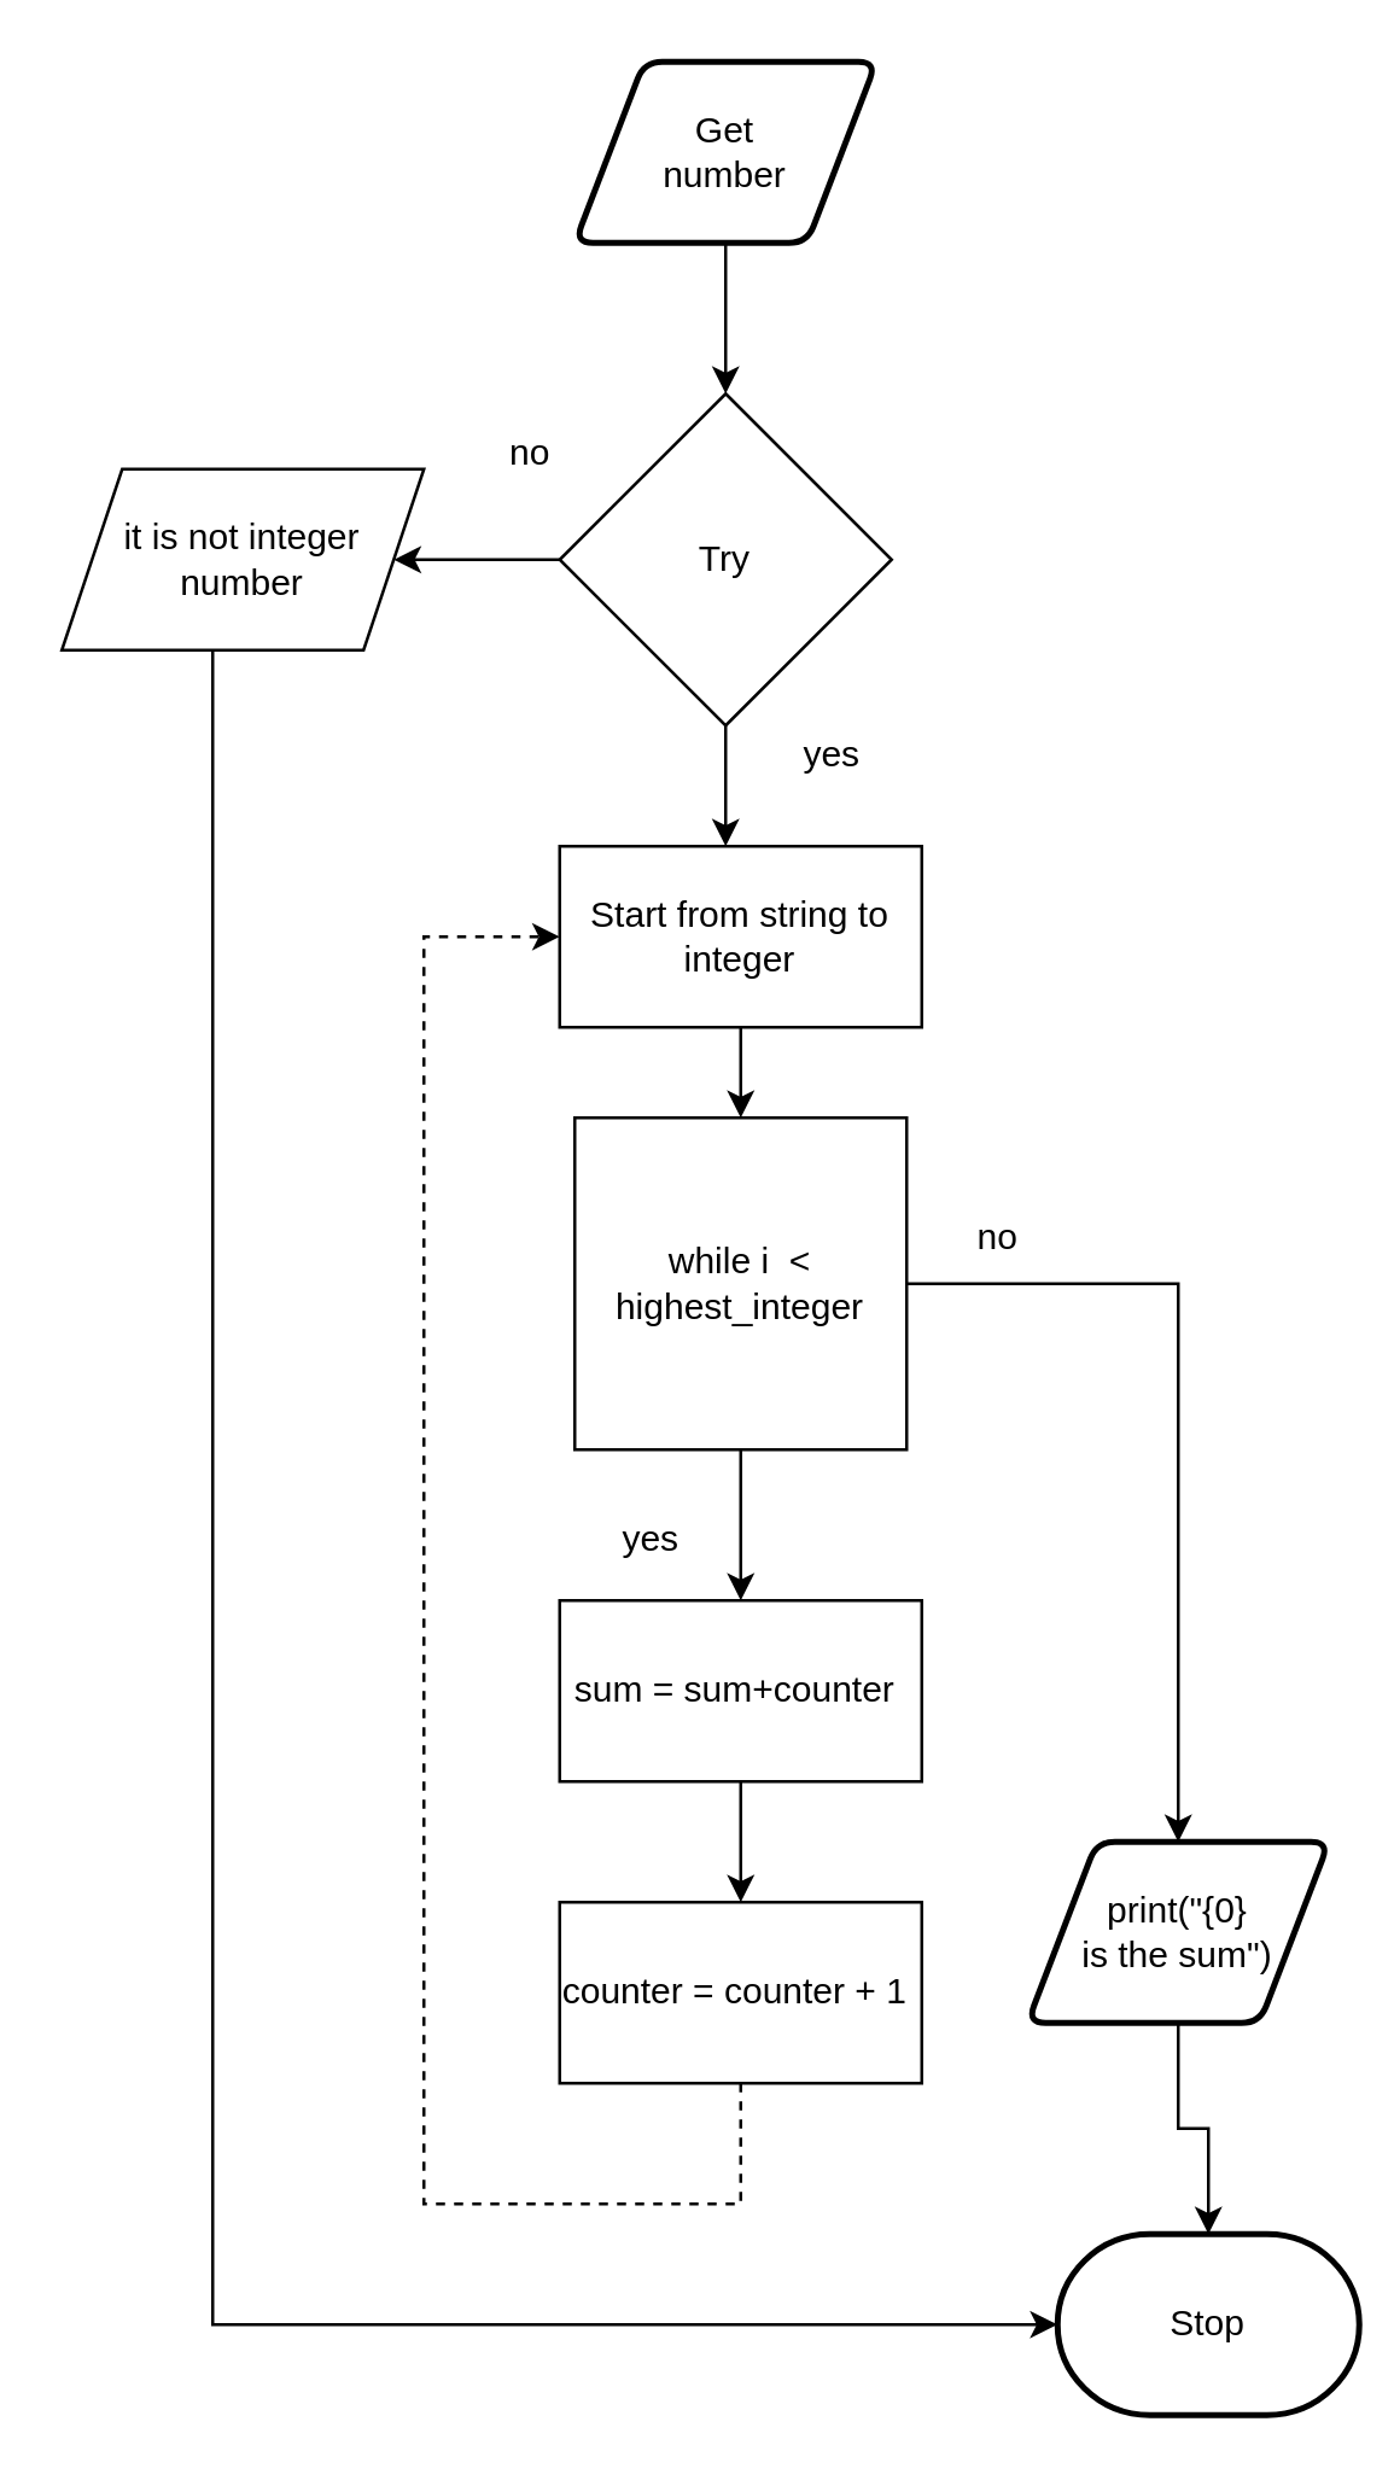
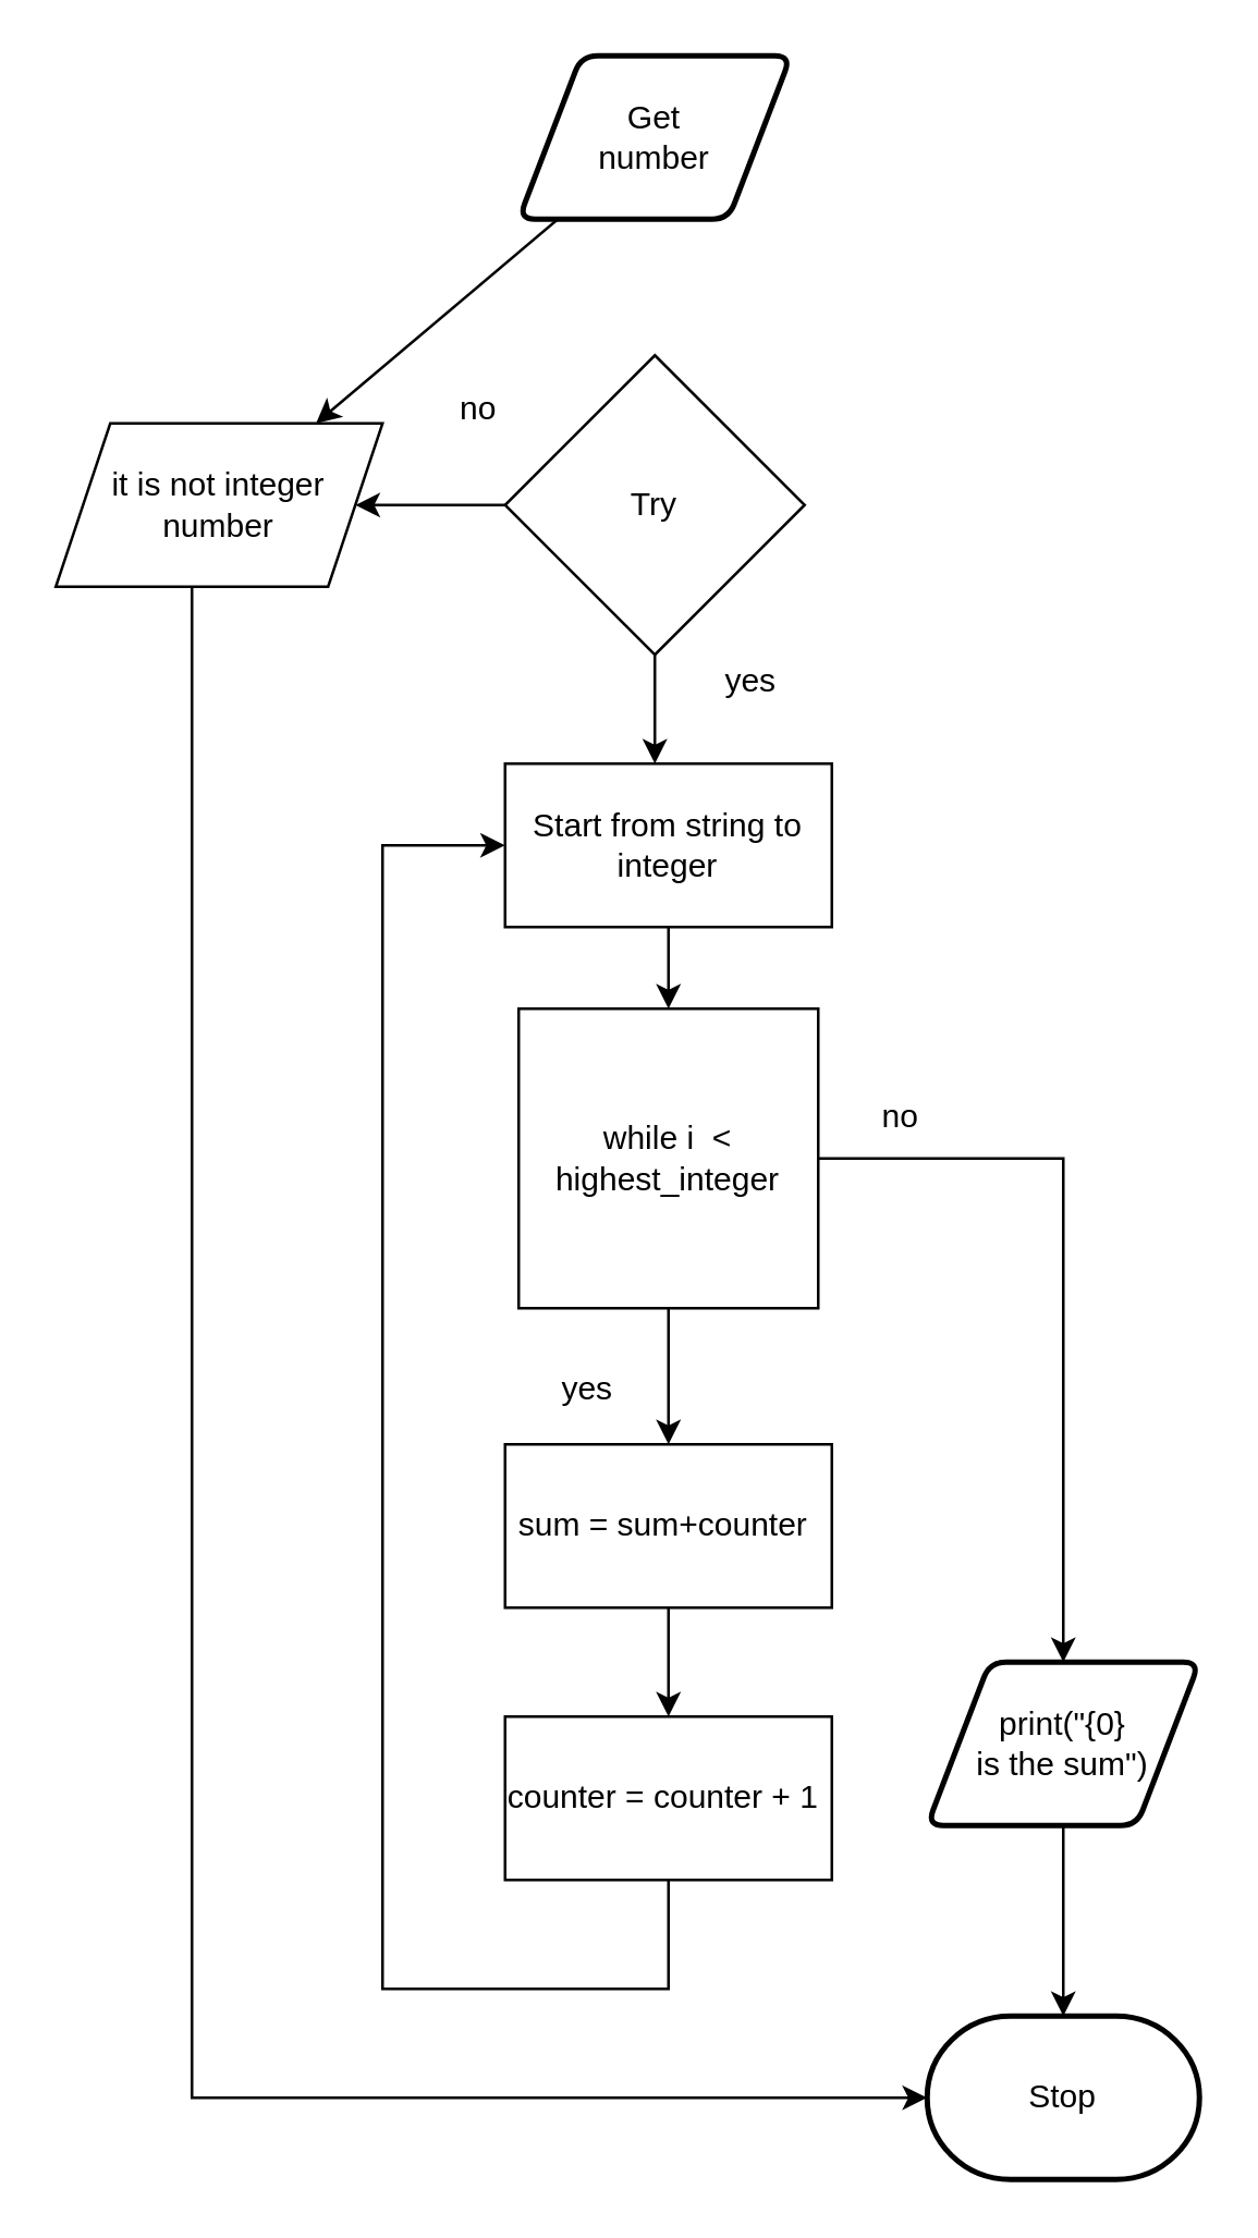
  <mxCell id="0" />
  <mxCell id="1" parent="0" />
- <mxCell id="2" style="edgeStyle=none;html=1;entryX=0.5;entryY=0;entryDx=0;entryDy=0;" edge="1" parent="1" source="3" target="11"><mxGeometry relative="1" as="geometry" /></mxCell>
+ <mxCell id="2" style="edgeStyle=none;html=1;" edge="1" parent="1" source="3" target="17"><mxGeometry relative="1" as="geometry" /></mxCell>
  <mxCell id="3" value="Get &lt;br&gt;number" style="shape=parallelogram;html=1;strokeWidth=2;perimeter=parallelogramPerimeter;whiteSpace=wrap;rounded=1;arcSize=12;size=0.23;" vertex="1" parent="1"><mxGeometry x="190" y="20" width="100" height="60" as="geometry" /></mxCell>
- <mxCell id="4" value="Stop" style="strokeWidth=2;html=1;shape=mxgraph.flowchart.terminator;whiteSpace=wrap;" vertex="1" parent="1"><mxGeometry x="350" y="740" width="100" height="60" as="geometry" /></mxCell>
+ <mxCell id="4" value="Stop" style="strokeWidth=2;html=1;shape=mxgraph.flowchart.terminator;whiteSpace=wrap;" vertex="1" parent="1"><mxGeometry x="340" y="740" width="100" height="60" as="geometry" /></mxCell>
  <mxCell id="5" style="edgeStyle=elbowEdgeStyle;html=1;elbow=vertical;rounded=0;exitX=1;exitY=0.5;exitDx=0;exitDy=0;" edge="1" parent="1" source="15"><mxGeometry relative="1" as="geometry"><mxPoint x="390" y="610" as="targetPoint" /><mxPoint x="295" y="335" as="sourcePoint" /><Array as="points"><mxPoint x="360" y="425" /><mxPoint x="380" y="420" /><mxPoint x="340" y="335" /></Array></mxGeometry></mxCell>
  <mxCell id="6" style="edgeStyle=none;html=1;" edge="1" parent="1" source="7" target="19"><mxGeometry relative="1" as="geometry" /></mxCell>
  <mxCell id="7" value="&lt;span&gt;sum = sum+counter&amp;nbsp;&lt;br&gt;&lt;/span&gt;" style="rounded=0;whiteSpace=wrap;html=1;" vertex="1" parent="1"><mxGeometry x="185" y="530" width="120" height="60" as="geometry" /></mxCell>
  <mxCell id="8" value="no" style="text;html=1;align=center;verticalAlign=middle;resizable=0;points=[];autosize=1;strokeColor=none;fillColor=none;" vertex="1" parent="1"><mxGeometry x="315" y="400" width="30" height="20" as="geometry" /></mxCell>
  <mxCell id="9" style="edgeStyle=none;html=1;entryX=0.5;entryY=0;entryDx=0;entryDy=0;" edge="1" parent="1" source="11"><mxGeometry relative="1" as="geometry"><mxPoint x="240" y="280" as="targetPoint" /></mxGeometry></mxCell>
  <mxCell id="10" style="edgeStyle=orthogonalEdgeStyle;rounded=0;html=1;" edge="1" parent="1" source="11" target="17"><mxGeometry relative="1" as="geometry"><mxPoint x="90" y="185" as="targetPoint" /></mxGeometry></mxCell>
  <mxCell id="11" value="Try" style="rhombus;whiteSpace=wrap;html=1;" vertex="1" parent="1"><mxGeometry x="185" y="130" width="110" height="110" as="geometry" /></mxCell>
  <mxCell id="12" style="edgeStyle=none;html=1;" edge="1" parent="1" source="13" target="15"><mxGeometry relative="1" as="geometry" /></mxCell>
  <mxCell id="13" value="&lt;span&gt;Start from string to integer&lt;br&gt;&lt;/span&gt;" style="rounded=0;whiteSpace=wrap;html=1;" vertex="1" parent="1"><mxGeometry x="185" y="280" width="120" height="60" as="geometry" /></mxCell>
  <mxCell id="14" style="edgeStyle=none;html=1;" edge="1" parent="1" source="15" target="7"><mxGeometry relative="1" as="geometry" /></mxCell>
  <mxCell id="15" value="while i&amp;nbsp; &amp;lt; highest_integer" style="whiteSpace=wrap;html=1;rounded=0;" vertex="1" parent="1"><mxGeometry x="190" y="370" width="110" height="110" as="geometry" /></mxCell>
  <mxCell id="16" style="edgeStyle=elbowEdgeStyle;html=1;entryX=0;entryY=0.5;entryDx=0;entryDy=0;rounded=0;entryPerimeter=0;" edge="1" parent="1" source="17" target="4"><mxGeometry relative="1" as="geometry"><mxPoint x="80" y="660" as="targetPoint" /><Array as="points"><mxPoint x="70" y="770" /><mxPoint x="70" y="240" /><mxPoint x="80" y="230" /><mxPoint x="70" y="438" /></Array></mxGeometry></mxCell>
  <mxCell id="17" value="it is not integer number" style="shape=parallelogram;perimeter=parallelogramPerimeter;whiteSpace=wrap;html=1;fixedSize=1;" vertex="1" parent="1"><mxGeometry x="20" y="155" width="120" height="60" as="geometry" /></mxCell>
  <mxCell id="18" value="no" style="text;html=1;align=center;verticalAlign=middle;resizable=0;points=[];autosize=1;strokeColor=none;fillColor=none;" vertex="1" parent="1"><mxGeometry x="160" y="140" width="30" height="20" as="geometry" /></mxCell>
  <mxCell id="19" value="&lt;span&gt;counter = counter + 1&amp;nbsp;&lt;br&gt;&lt;/span&gt;" style="rounded=0;whiteSpace=wrap;html=1;" vertex="1" parent="1"><mxGeometry x="185" y="630" width="120" height="60" as="geometry" /></mxCell>
- <mxCell id="20" value="" style="endArrow=classic;html=1;rounded=0;entryX=0;entryY=0.5;entryDx=0;entryDy=0;exitX=0.5;exitY=1;exitDx=0;exitDy=0;edgeStyle=orthogonalEdgeStyle;dashed=1;" edge="1" parent="1" source="19" target="13"><mxGeometry width="50" height="50" relative="1" as="geometry"><mxPoint x="200" y="710" as="sourcePoint" /><mxPoint x="250" y="660" as="targetPoint" /><Array as="points"><mxPoint x="245" y="730" /><mxPoint x="140" y="730" /><mxPoint x="140" y="310" /></Array></mxGeometry></mxCell>
+ <mxCell id="20" value="" style="endArrow=classic;html=1;rounded=0;entryX=0;entryY=0.5;entryDx=0;entryDy=0;exitX=0.5;exitY=1;exitDx=0;exitDy=0;edgeStyle=orthogonalEdgeStyle;" edge="1" parent="1" source="19" target="13"><mxGeometry width="50" height="50" relative="1" as="geometry"><mxPoint x="200" y="710" as="sourcePoint" /><mxPoint x="250" y="660" as="targetPoint" /><Array as="points"><mxPoint x="245" y="730" /><mxPoint x="140" y="730" /><mxPoint x="140" y="310" /></Array></mxGeometry></mxCell>
  <mxCell id="21" value="yes" style="text;html=1;align=center;verticalAlign=middle;resizable=0;points=[];autosize=1;strokeColor=none;fillColor=none;" vertex="1" parent="1"><mxGeometry x="260" y="240" width="30" height="20" as="geometry" /></mxCell>
  <mxCell id="22" value="yes" style="text;html=1;align=center;verticalAlign=middle;resizable=0;points=[];autosize=1;strokeColor=none;fillColor=none;" vertex="1" parent="1"><mxGeometry x="200" y="500" width="30" height="20" as="geometry" /></mxCell>
  <mxCell id="23" style="edgeStyle=orthogonalEdgeStyle;rounded=0;html=1;" edge="1" parent="1" source="24" target="4"><mxGeometry relative="1" as="geometry" /></mxCell>
  <mxCell id="24" value="print(&quot;{0} &lt;br&gt;is the sum&quot;)" style="shape=parallelogram;html=1;strokeWidth=2;perimeter=parallelogramPerimeter;whiteSpace=wrap;rounded=1;arcSize=12;size=0.23;" vertex="1" parent="1"><mxGeometry x="340" y="610" width="100" height="60" as="geometry" /></mxCell>
